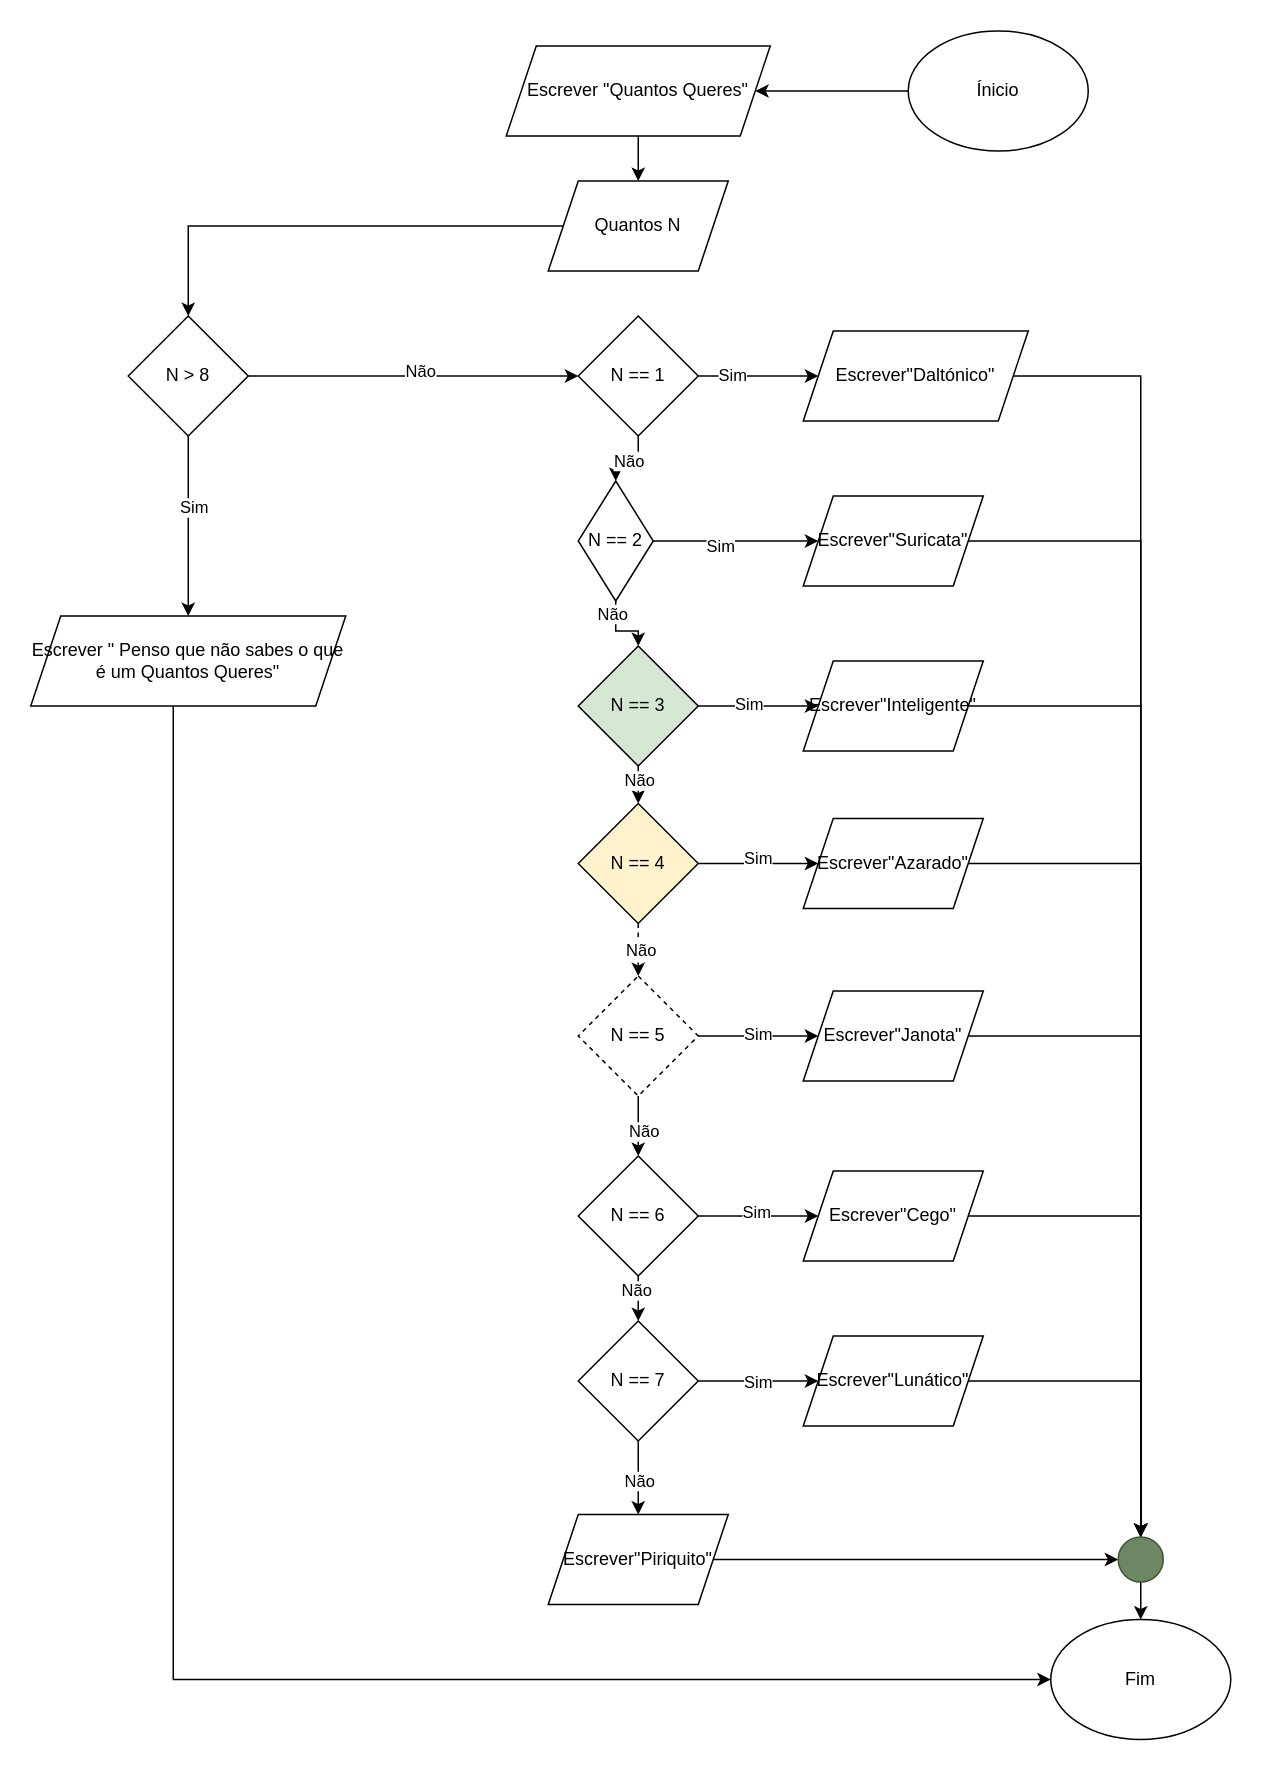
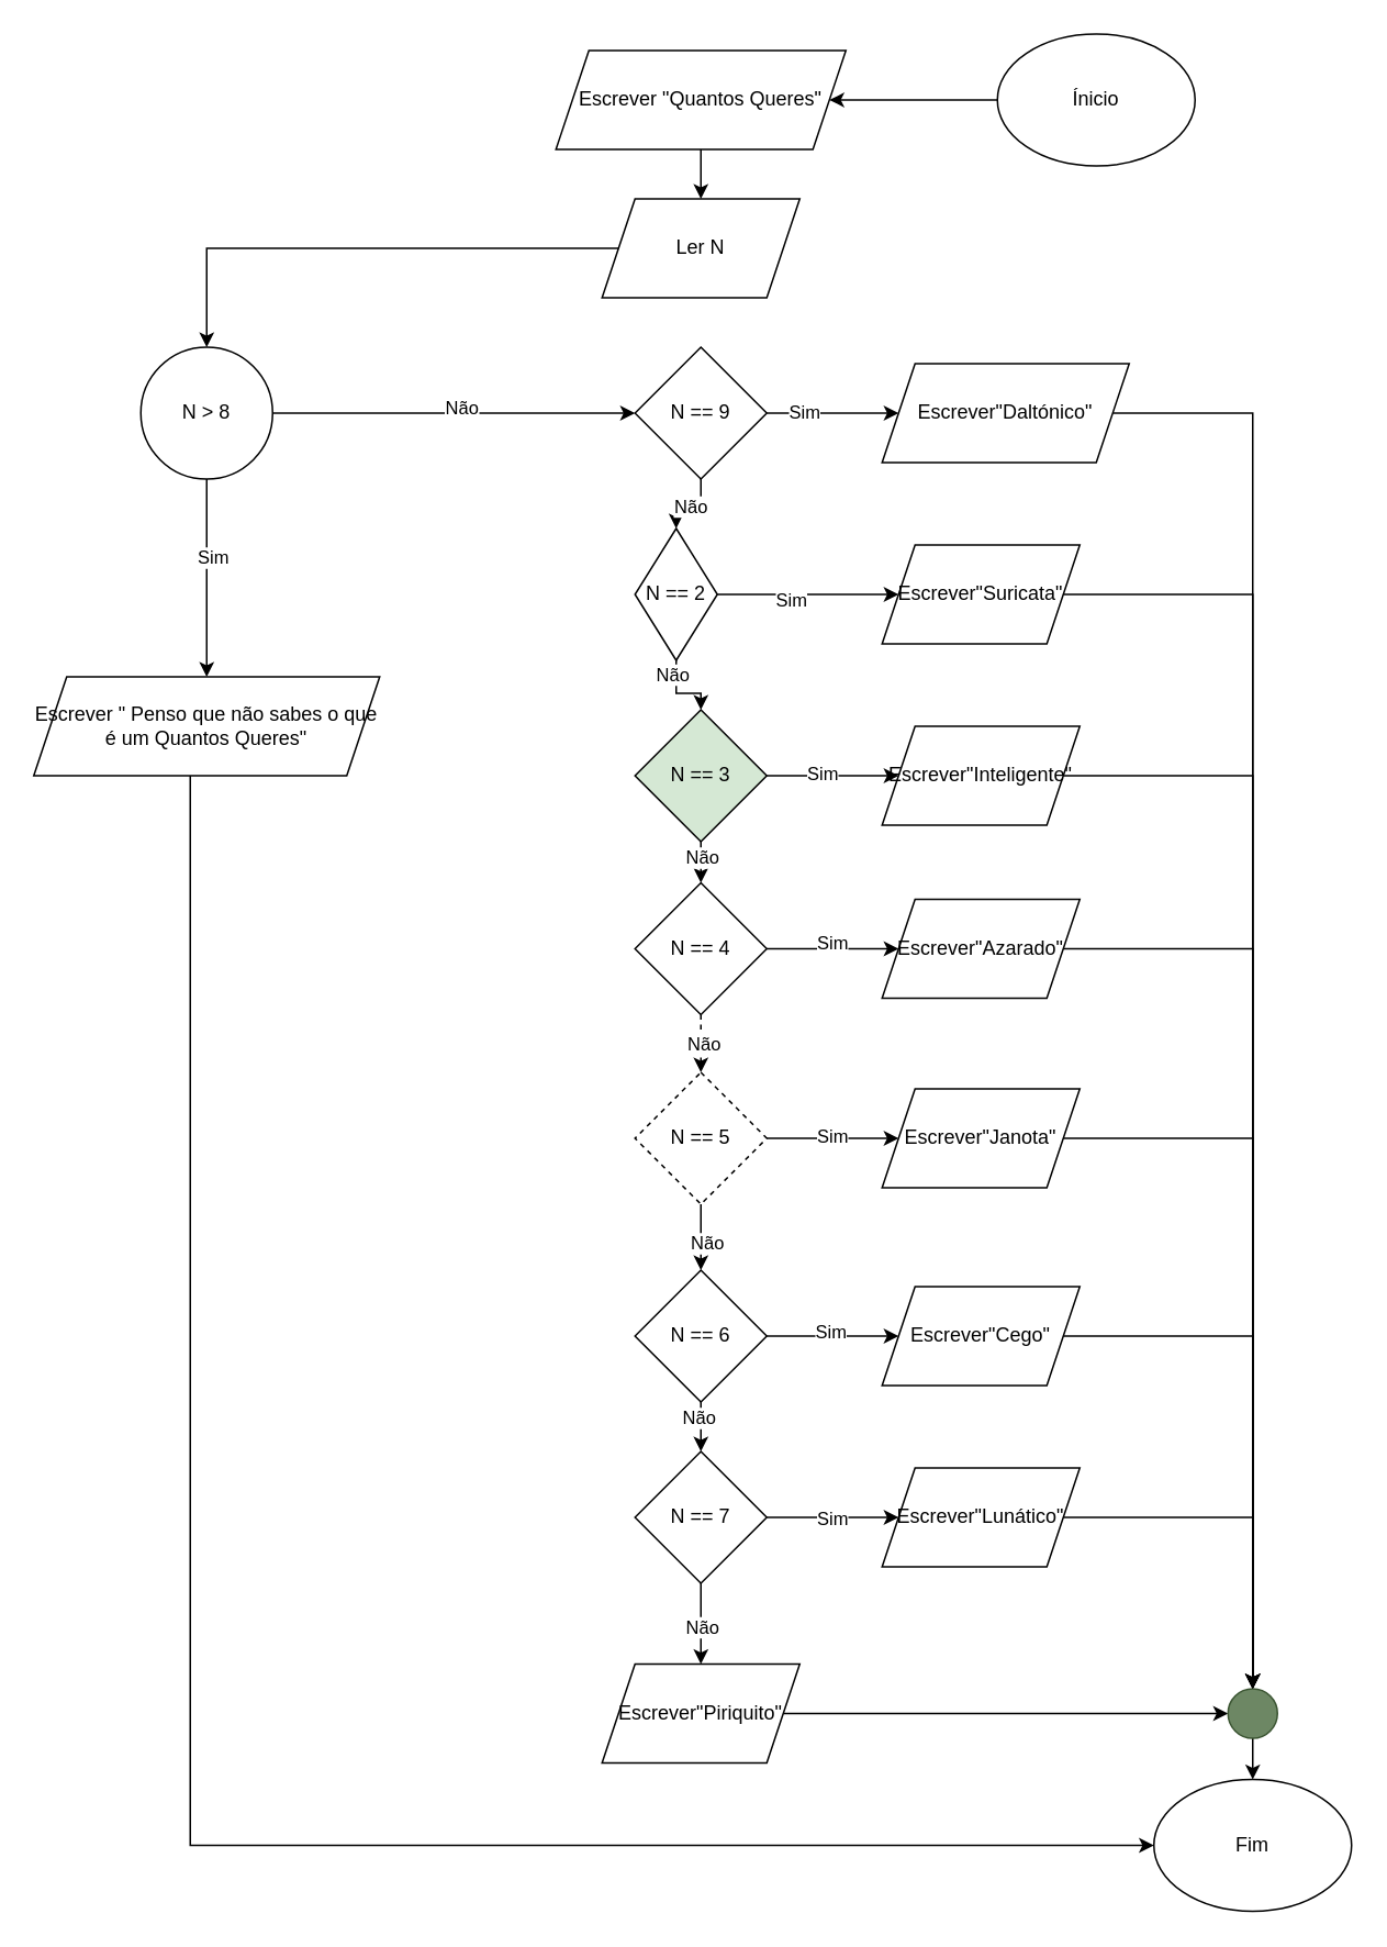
  <mxCell id="0" />
  <mxCell id="1" parent="0" />
  <mxCell id="2" value="Fim" style="ellipse;whiteSpace=wrap;html=1;" vertex="1" parent="1"><mxGeometry x="700" y="1079" width="120" height="80" as="geometry" /></mxCell>
  <mxCell id="3" value="" style="edgeStyle=orthogonalEdgeStyle;rounded=0;orthogonalLoop=1;jettySize=auto;html=1;" edge="1" parent="1" source="4" target="68"><mxGeometry relative="1" as="geometry" /></mxCell>
  <mxCell id="4" value="Ínicio" style="ellipse;whiteSpace=wrap;html=1;" vertex="1" parent="1"><mxGeometry x="605" y="20" width="120" height="80" as="geometry" /></mxCell>
  <mxCell id="5" style="edgeStyle=orthogonalEdgeStyle;rounded=0;orthogonalLoop=1;jettySize=auto;html=1;entryX=0.5;entryY=0;entryDx=0;entryDy=0;" edge="1" parent="1" source="6" target="21"><mxGeometry relative="1" as="geometry"><Array as="points"><mxPoint x="125" y="150" /></Array></mxGeometry></mxCell>
- <mxCell id="6" value="Quantos N" style="shape=parallelogram;perimeter=parallelogramPerimeter;whiteSpace=wrap;html=1;fixedSize=1;" vertex="1" parent="1"><mxGeometry x="365" y="120" width="120" height="60" as="geometry" /></mxCell>
+ <mxCell id="6" value="Ler N" style="shape=parallelogram;perimeter=parallelogramPerimeter;whiteSpace=wrap;html=1;fixedSize=1;" vertex="1" parent="1"><mxGeometry x="365" y="120" width="120" height="60" as="geometry" /></mxCell>
  <mxCell id="7" value="" style="edgeStyle=orthogonalEdgeStyle;rounded=0;orthogonalLoop=1;jettySize=auto;html=1;" edge="1" parent="1" source="11" target="16"><mxGeometry relative="1" as="geometry" /></mxCell>
  <mxCell id="8" value="Não" style="edgeLabel;html=1;align=center;verticalAlign=middle;resizable=0;points=[];" vertex="1" connectable="0" parent="7"><mxGeometry x="0.2" y="-4" relative="1" as="geometry"><mxPoint as="offset" /></mxGeometry></mxCell>
  <mxCell id="9" value="" style="edgeStyle=orthogonalEdgeStyle;rounded=0;orthogonalLoop=1;jettySize=auto;html=1;" edge="1" parent="1" source="11" target="25"><mxGeometry relative="1" as="geometry" /></mxCell>
  <mxCell id="10" value="Sim" style="edgeLabel;html=1;align=center;verticalAlign=middle;resizable=0;points=[];" vertex="1" connectable="0" parent="9"><mxGeometry x="-0.45" y="1" relative="1" as="geometry"><mxPoint as="offset" /></mxGeometry></mxCell>
- <mxCell id="11" value="N == 1" style="rhombus;whiteSpace=wrap;html=1;" vertex="1" parent="1"><mxGeometry x="385" y="210" width="80" height="80" as="geometry" /></mxCell>
+ <mxCell id="11" value="N == 9" style="rhombus;whiteSpace=wrap;html=1;" vertex="1" parent="1"><mxGeometry x="385" y="210" width="80" height="80" as="geometry" /></mxCell>
  <mxCell id="12" value="" style="edgeStyle=orthogonalEdgeStyle;rounded=0;orthogonalLoop=1;jettySize=auto;html=1;" edge="1" parent="1" source="16" target="30"><mxGeometry relative="1" as="geometry" /></mxCell>
  <mxCell id="13" value="Não" style="edgeLabel;html=1;align=center;verticalAlign=middle;resizable=0;points=[];" vertex="1" connectable="0" parent="12"><mxGeometry x="-0.64" y="-3" relative="1" as="geometry"><mxPoint as="offset" /></mxGeometry></mxCell>
  <mxCell id="14" value="" style="edgeStyle=orthogonalEdgeStyle;rounded=0;orthogonalLoop=1;jettySize=auto;html=1;" edge="1" parent="1" source="16" target="52"><mxGeometry relative="1" as="geometry" /></mxCell>
  <mxCell id="15" value="Sim" style="edgeLabel;html=1;align=center;verticalAlign=middle;resizable=0;points=[];" vertex="1" connectable="0" parent="14"><mxGeometry x="-0.2" y="-3" relative="1" as="geometry"><mxPoint as="offset" /></mxGeometry></mxCell>
  <mxCell id="16" value="N == 2" style="rhombus;whiteSpace=wrap;html=1;" vertex="1" parent="1"><mxGeometry x="385" y="320" width="50" height="80" as="geometry" /></mxCell>
  <mxCell id="17" value="" style="edgeStyle=orthogonalEdgeStyle;rounded=0;orthogonalLoop=1;jettySize=auto;html=1;" edge="1" parent="1" source="21" target="23"><mxGeometry relative="1" as="geometry" /></mxCell>
  <mxCell id="18" value="Sim" style="edgeLabel;html=1;align=center;verticalAlign=middle;resizable=0;points=[];" vertex="1" connectable="0" parent="17"><mxGeometry x="-0.218" y="3" relative="1" as="geometry"><mxPoint as="offset" /></mxGeometry></mxCell>
  <mxCell id="19" style="edgeStyle=orthogonalEdgeStyle;rounded=0;orthogonalLoop=1;jettySize=auto;html=1;entryX=0;entryY=0.5;entryDx=0;entryDy=0;" edge="1" parent="1" source="21" target="11"><mxGeometry relative="1" as="geometry" /></mxCell>
  <mxCell id="20" value="Não" style="edgeLabel;html=1;align=center;verticalAlign=middle;resizable=0;points=[];" vertex="1" connectable="0" parent="19"><mxGeometry x="0.036" y="4" relative="1" as="geometry"><mxPoint as="offset" /></mxGeometry></mxCell>
- <mxCell id="21" value="N &amp;gt; 8" style="rhombus;whiteSpace=wrap;html=1;" vertex="1" parent="1"><mxGeometry x="85" y="210" width="80" height="80" as="geometry" /></mxCell>
+ <mxCell id="21" value="N &amp;gt; 8" style="ellipse;whiteSpace=wrap;html=1;" vertex="1" parent="1"><mxGeometry x="85" y="210" width="80" height="80" as="geometry" /></mxCell>
  <mxCell id="22" style="edgeStyle=orthogonalEdgeStyle;rounded=0;orthogonalLoop=1;jettySize=auto;html=1;entryX=0;entryY=0.5;entryDx=0;entryDy=0;" edge="1" parent="1" source="23" target="2"><mxGeometry relative="1" as="geometry"><Array as="points"><mxPoint x="115" y="1119" /></Array></mxGeometry></mxCell>
  <mxCell id="23" value="Escrever &quot; Penso que não sabes o que é um Quantos Queres&quot;" style="shape=parallelogram;perimeter=parallelogramPerimeter;whiteSpace=wrap;html=1;fixedSize=1;" vertex="1" parent="1"><mxGeometry x="20" y="410" width="210" height="60" as="geometry" /></mxCell>
  <mxCell id="24" style="edgeStyle=orthogonalEdgeStyle;rounded=0;orthogonalLoop=1;jettySize=auto;html=1;entryX=0.5;entryY=0;entryDx=0;entryDy=0;" edge="1" parent="1" source="25" target="65"><mxGeometry relative="1" as="geometry" /></mxCell>
  <mxCell id="25" value="Escrever&quot;Daltónico&quot;" style="shape=parallelogram;perimeter=parallelogramPerimeter;whiteSpace=wrap;html=1;fixedSize=1;" vertex="1" parent="1"><mxGeometry x="535" y="220" width="150" height="60" as="geometry" /></mxCell>
  <mxCell id="26" value="" style="edgeStyle=orthogonalEdgeStyle;rounded=0;orthogonalLoop=1;jettySize=auto;html=1;" edge="1" parent="1" source="30" target="35"><mxGeometry relative="1" as="geometry" /></mxCell>
  <mxCell id="27" value="Não" style="edgeLabel;html=1;align=center;verticalAlign=middle;resizable=0;points=[];" vertex="1" connectable="0" parent="26"><mxGeometry x="0.418" relative="1" as="geometry"><mxPoint as="offset" /></mxGeometry></mxCell>
  <mxCell id="28" value="" style="edgeStyle=orthogonalEdgeStyle;rounded=0;orthogonalLoop=1;jettySize=auto;html=1;" edge="1" parent="1" source="30" target="54"><mxGeometry relative="1" as="geometry" /></mxCell>
  <mxCell id="29" value="Sim" style="edgeLabel;html=1;align=center;verticalAlign=middle;resizable=0;points=[];" vertex="1" connectable="0" parent="28"><mxGeometry x="-0.175" y="2" relative="1" as="geometry"><mxPoint as="offset" /></mxGeometry></mxCell>
  <mxCell id="30" value="N == 3" style="rhombus;whiteSpace=wrap;html=1;fillColor=#d5e8d4;" vertex="1" parent="1"><mxGeometry x="385" y="430" width="80" height="80" as="geometry" /></mxCell>
  <mxCell id="31" value="" style="edgeStyle=orthogonalEdgeStyle;rounded=0;orthogonalLoop=1;jettySize=auto;html=1;dashed=1;" edge="1" parent="1" source="35" target="40"><mxGeometry relative="1" as="geometry" /></mxCell>
  <mxCell id="32" value="Não" style="edgeLabel;html=1;align=center;verticalAlign=middle;resizable=0;points=[];" vertex="1" connectable="0" parent="31"><mxGeometry x="0.2" y="1" relative="1" as="geometry"><mxPoint as="offset" /></mxGeometry></mxCell>
  <mxCell id="33" value="" style="edgeStyle=orthogonalEdgeStyle;rounded=0;orthogonalLoop=1;jettySize=auto;html=1;" edge="1" parent="1" source="35" target="55"><mxGeometry relative="1" as="geometry" /></mxCell>
  <mxCell id="34" value="Sim" style="edgeLabel;html=1;align=center;verticalAlign=middle;resizable=0;points=[];" vertex="1" connectable="0" parent="33"><mxGeometry x="-0.025" y="4" relative="1" as="geometry"><mxPoint as="offset" /></mxGeometry></mxCell>
- <mxCell id="35" value="N == 4" style="rhombus;whiteSpace=wrap;html=1;fillColor=#fff2cc;" vertex="1" parent="1"><mxGeometry x="385" y="535" width="80" height="80" as="geometry" /></mxCell>
+ <mxCell id="35" value="N == 4" style="rhombus;whiteSpace=wrap;html=1;" vertex="1" parent="1"><mxGeometry x="385" y="535" width="80" height="80" as="geometry" /></mxCell>
  <mxCell id="36" value="" style="edgeStyle=orthogonalEdgeStyle;rounded=0;orthogonalLoop=1;jettySize=auto;html=1;" edge="1" parent="1" source="40" target="45"><mxGeometry relative="1" as="geometry" /></mxCell>
  <mxCell id="37" value="Não" style="edgeLabel;html=1;align=center;verticalAlign=middle;resizable=0;points=[];" vertex="1" connectable="0" parent="36"><mxGeometry x="0.15" y="3" relative="1" as="geometry"><mxPoint as="offset" /></mxGeometry></mxCell>
  <mxCell id="38" value="" style="edgeStyle=orthogonalEdgeStyle;rounded=0;orthogonalLoop=1;jettySize=auto;html=1;" edge="1" parent="1" source="40" target="57"><mxGeometry relative="1" as="geometry" /></mxCell>
  <mxCell id="39" value="Sim" style="edgeLabel;html=1;align=center;verticalAlign=middle;resizable=0;points=[];" vertex="1" connectable="0" parent="38"><mxGeometry x="-0.025" y="2" relative="1" as="geometry"><mxPoint as="offset" /></mxGeometry></mxCell>
  <mxCell id="40" value="N == 5" style="rhombus;whiteSpace=wrap;html=1;dashed=1;" vertex="1" parent="1"><mxGeometry x="385" y="650" width="80" height="80" as="geometry" /></mxCell>
  <mxCell id="41" value="" style="edgeStyle=orthogonalEdgeStyle;rounded=0;orthogonalLoop=1;jettySize=auto;html=1;" edge="1" parent="1" source="45" target="50"><mxGeometry relative="1" as="geometry" /></mxCell>
  <mxCell id="42" value="Não" style="edgeLabel;html=1;align=center;verticalAlign=middle;resizable=0;points=[];" vertex="1" connectable="0" parent="41"><mxGeometry x="-0.64" y="-2" relative="1" as="geometry"><mxPoint as="offset" /></mxGeometry></mxCell>
  <mxCell id="43" value="" style="edgeStyle=orthogonalEdgeStyle;rounded=0;orthogonalLoop=1;jettySize=auto;html=1;" edge="1" parent="1" source="45" target="59"><mxGeometry relative="1" as="geometry" /></mxCell>
  <mxCell id="44" value="Sim" style="edgeLabel;html=1;align=center;verticalAlign=middle;resizable=0;points=[];" vertex="1" connectable="0" parent="43"><mxGeometry x="-0.05" y="3" relative="1" as="geometry"><mxPoint as="offset" /></mxGeometry></mxCell>
  <mxCell id="45" value="N == 6" style="rhombus;whiteSpace=wrap;html=1;" vertex="1" parent="1"><mxGeometry x="385" y="770" width="80" height="80" as="geometry" /></mxCell>
  <mxCell id="46" value="" style="edgeStyle=orthogonalEdgeStyle;rounded=0;orthogonalLoop=1;jettySize=auto;html=1;entryX=0.5;entryY=0;entryDx=0;entryDy=0;" edge="1" parent="1" source="50" target="63"><mxGeometry relative="1" as="geometry"><mxPoint x="425" y="999" as="targetPoint" /></mxGeometry></mxCell>
  <mxCell id="47" value="Não" style="edgeLabel;html=1;align=center;verticalAlign=middle;resizable=0;points=[];" vertex="1" connectable="0" parent="46"><mxGeometry x="0.073" relative="1" as="geometry"><mxPoint as="offset" /></mxGeometry></mxCell>
  <mxCell id="48" value="" style="edgeStyle=orthogonalEdgeStyle;rounded=0;orthogonalLoop=1;jettySize=auto;html=1;" edge="1" parent="1" source="50" target="61"><mxGeometry relative="1" as="geometry" /></mxCell>
  <mxCell id="49" value="Sim" style="edgeLabel;html=1;align=center;verticalAlign=middle;resizable=0;points=[];" vertex="1" connectable="0" parent="48"><mxGeometry x="-0.025" relative="1" as="geometry"><mxPoint as="offset" /></mxGeometry></mxCell>
  <mxCell id="50" value="N == 7" style="rhombus;whiteSpace=wrap;html=1;" vertex="1" parent="1"><mxGeometry x="385" y="880" width="80" height="80" as="geometry" /></mxCell>
  <mxCell id="51" style="edgeStyle=orthogonalEdgeStyle;rounded=0;orthogonalLoop=1;jettySize=auto;html=1;entryX=0.5;entryY=0;entryDx=0;entryDy=0;" edge="1" parent="1" source="52" target="65"><mxGeometry relative="1" as="geometry" /></mxCell>
  <mxCell id="52" value="Escrever&quot;Suricata&quot;" style="shape=parallelogram;perimeter=parallelogramPerimeter;whiteSpace=wrap;html=1;fixedSize=1;" vertex="1" parent="1"><mxGeometry x="535" y="330" width="120" height="60" as="geometry" /></mxCell>
  <mxCell id="53" style="edgeStyle=orthogonalEdgeStyle;rounded=0;orthogonalLoop=1;jettySize=auto;html=1;entryX=0.5;entryY=0;entryDx=0;entryDy=0;" edge="1" parent="1" source="54" target="65"><mxGeometry relative="1" as="geometry" /></mxCell>
  <mxCell id="54" value="Escrever&quot;Inteligente&quot;" style="shape=parallelogram;perimeter=parallelogramPerimeter;whiteSpace=wrap;html=1;fixedSize=1;" vertex="1" parent="1"><mxGeometry x="535" y="440" width="120" height="60" as="geometry" /></mxCell>
  <mxCell id="55" value="Escrever&quot;Azarado&quot;" style="shape=parallelogram;perimeter=parallelogramPerimeter;whiteSpace=wrap;html=1;fixedSize=1;" vertex="1" parent="1"><mxGeometry x="535" y="545" width="120" height="60" as="geometry" /></mxCell>
  <mxCell id="56" style="edgeStyle=orthogonalEdgeStyle;rounded=0;orthogonalLoop=1;jettySize=auto;html=1;entryX=0.5;entryY=0;entryDx=0;entryDy=0;" edge="1" parent="1" source="57" target="65"><mxGeometry relative="1" as="geometry" /></mxCell>
  <mxCell id="57" value="Escrever&quot;Janota&quot;" style="shape=parallelogram;perimeter=parallelogramPerimeter;whiteSpace=wrap;html=1;fixedSize=1;" vertex="1" parent="1"><mxGeometry x="535" y="660" width="120" height="60" as="geometry" /></mxCell>
  <mxCell id="58" style="edgeStyle=orthogonalEdgeStyle;rounded=0;orthogonalLoop=1;jettySize=auto;html=1;entryX=0.5;entryY=0;entryDx=0;entryDy=0;" edge="1" parent="1" source="59" target="65"><mxGeometry relative="1" as="geometry" /></mxCell>
  <mxCell id="59" value="Escrever&quot;Cego&quot;" style="shape=parallelogram;perimeter=parallelogramPerimeter;whiteSpace=wrap;html=1;fixedSize=1;" vertex="1" parent="1"><mxGeometry x="535" y="780" width="120" height="60" as="geometry" /></mxCell>
  <mxCell id="60" style="edgeStyle=orthogonalEdgeStyle;rounded=0;orthogonalLoop=1;jettySize=auto;html=1;entryX=0.5;entryY=0;entryDx=0;entryDy=0;" edge="1" parent="1" source="61" target="65"><mxGeometry relative="1" as="geometry" /></mxCell>
  <mxCell id="61" value="Escrever&quot;Lunático&quot;" style="shape=parallelogram;perimeter=parallelogramPerimeter;whiteSpace=wrap;html=1;fixedSize=1;" vertex="1" parent="1"><mxGeometry x="535" y="890" width="120" height="60" as="geometry" /></mxCell>
  <mxCell id="62" style="edgeStyle=orthogonalEdgeStyle;rounded=0;orthogonalLoop=1;jettySize=auto;html=1;entryX=0;entryY=0.5;entryDx=0;entryDy=0;" edge="1" parent="1" source="63" target="65"><mxGeometry relative="1" as="geometry" /></mxCell>
  <mxCell id="63" value="Escrever&quot;Piriquito&quot;" style="shape=parallelogram;perimeter=parallelogramPerimeter;whiteSpace=wrap;html=1;fixedSize=1;" vertex="1" parent="1"><mxGeometry x="365" y="1009" width="120" height="60" as="geometry" /></mxCell>
  <mxCell id="64" value="" style="edgeStyle=orthogonalEdgeStyle;rounded=0;orthogonalLoop=1;jettySize=auto;html=1;" edge="1" parent="1" source="65" target="2"><mxGeometry relative="1" as="geometry" /></mxCell>
  <mxCell id="65" value="" style="ellipse;whiteSpace=wrap;html=1;aspect=fixed;fillColor=light-dark(#6D8764,#870000);fontColor=#ffffff;strokeColor=#3A5431;" vertex="1" parent="1"><mxGeometry x="745" y="1024" width="30" height="30" as="geometry" /></mxCell>
  <mxCell id="66" style="edgeStyle=orthogonalEdgeStyle;rounded=0;orthogonalLoop=1;jettySize=auto;html=1;entryX=0.5;entryY=0;entryDx=0;entryDy=0;" edge="1" parent="1" source="55" target="65"><mxGeometry relative="1" as="geometry"><mxPoint x="760" y="1030" as="targetPoint" /></mxGeometry></mxCell>
  <mxCell id="67" value="" style="edgeStyle=orthogonalEdgeStyle;rounded=0;orthogonalLoop=1;jettySize=auto;html=1;" edge="1" parent="1" source="68" target="6"><mxGeometry relative="1" as="geometry" /></mxCell>
  <mxCell id="68" value="Escrever &quot;Quantos Queres&quot;" style="shape=parallelogram;perimeter=parallelogramPerimeter;whiteSpace=wrap;html=1;fixedSize=1;" vertex="1" parent="1"><mxGeometry x="337" y="30" width="176" height="60" as="geometry" /></mxCell>
